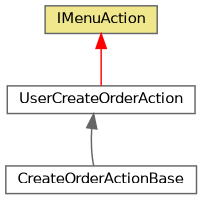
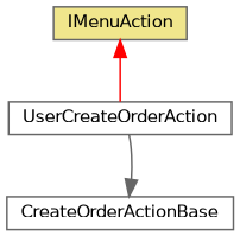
  digraph {
    node [color=gray40 fillcolor=white fontname=Helvetica fontsize=10 shape=box style=filled]
    edge [dir=back fontname=Helvetica fontsize=10 labelfontname=Helvetica labelfontsize=10 style=solid]
    n1 [fontcolor=black height=0.2 label=UserCreateOrderAction width=0.4]
    n2 [height=0.2 label=CreateOrderActionBase width=0.4]
    n3 [fillcolor=khaki height=0.2 label=IMenuAction width=0.4]
-   n1 -> n2 [color=gray40]
+   n2 -> n1 [color=gray40]
    n3 -> n1 [color=red]
  }
